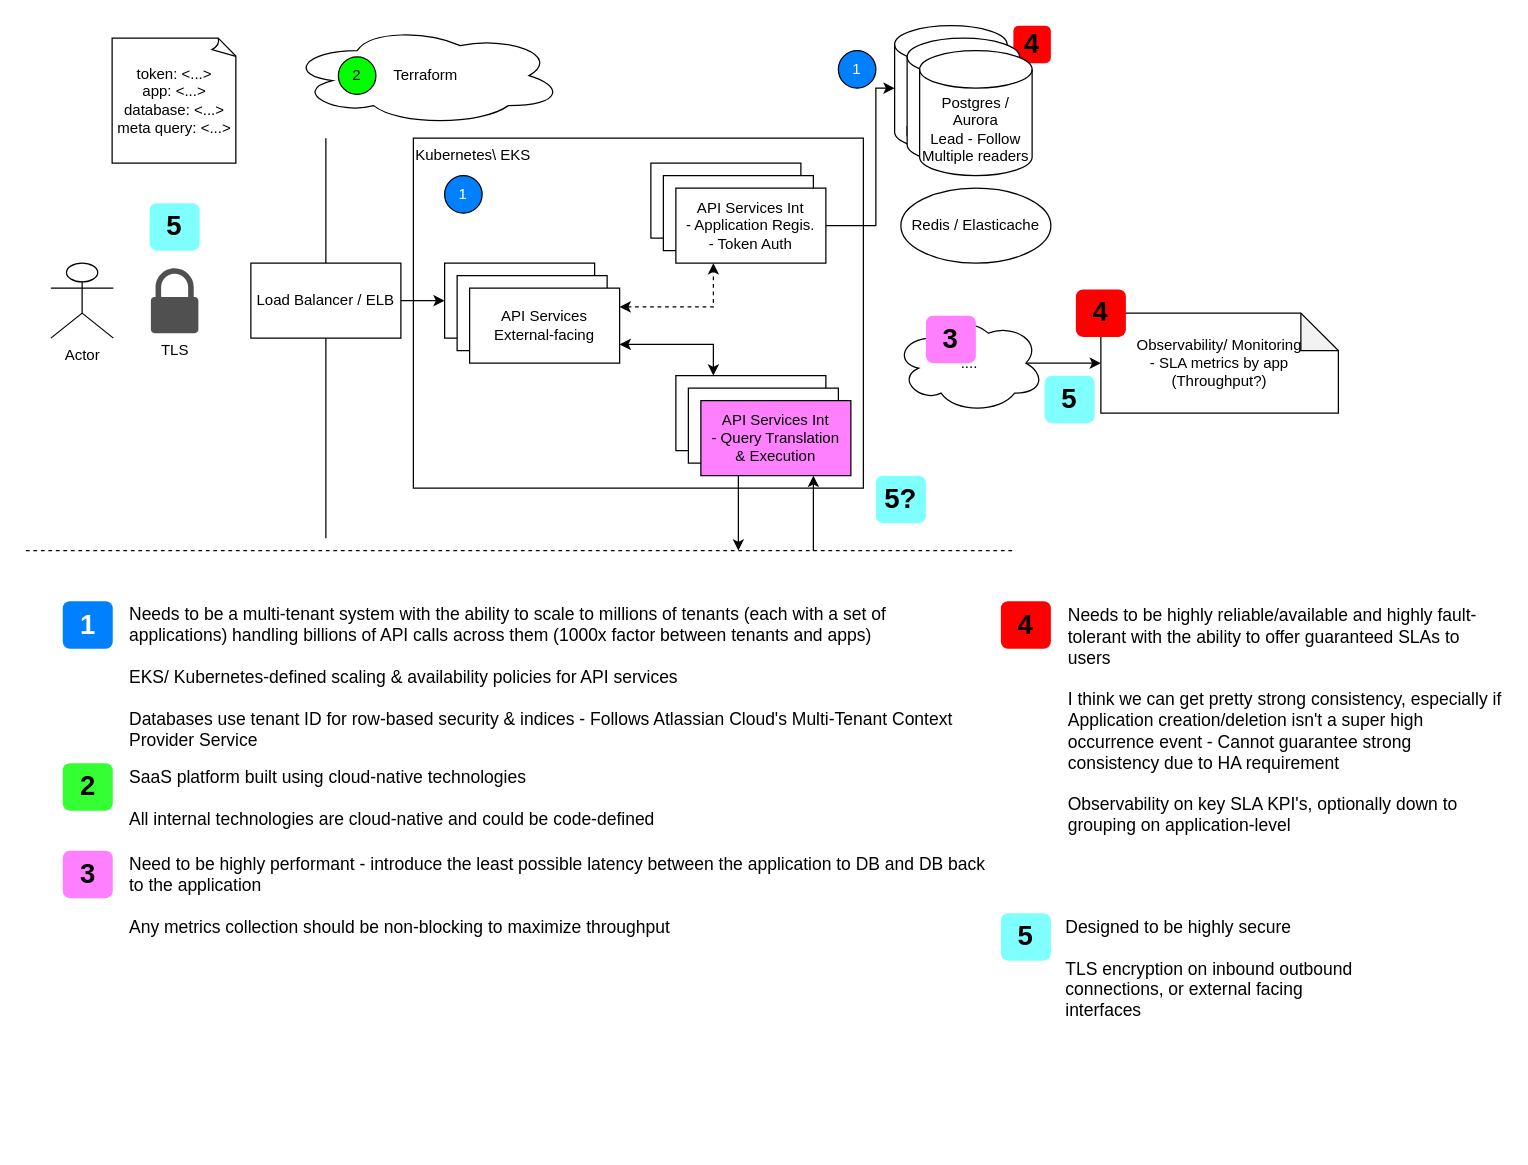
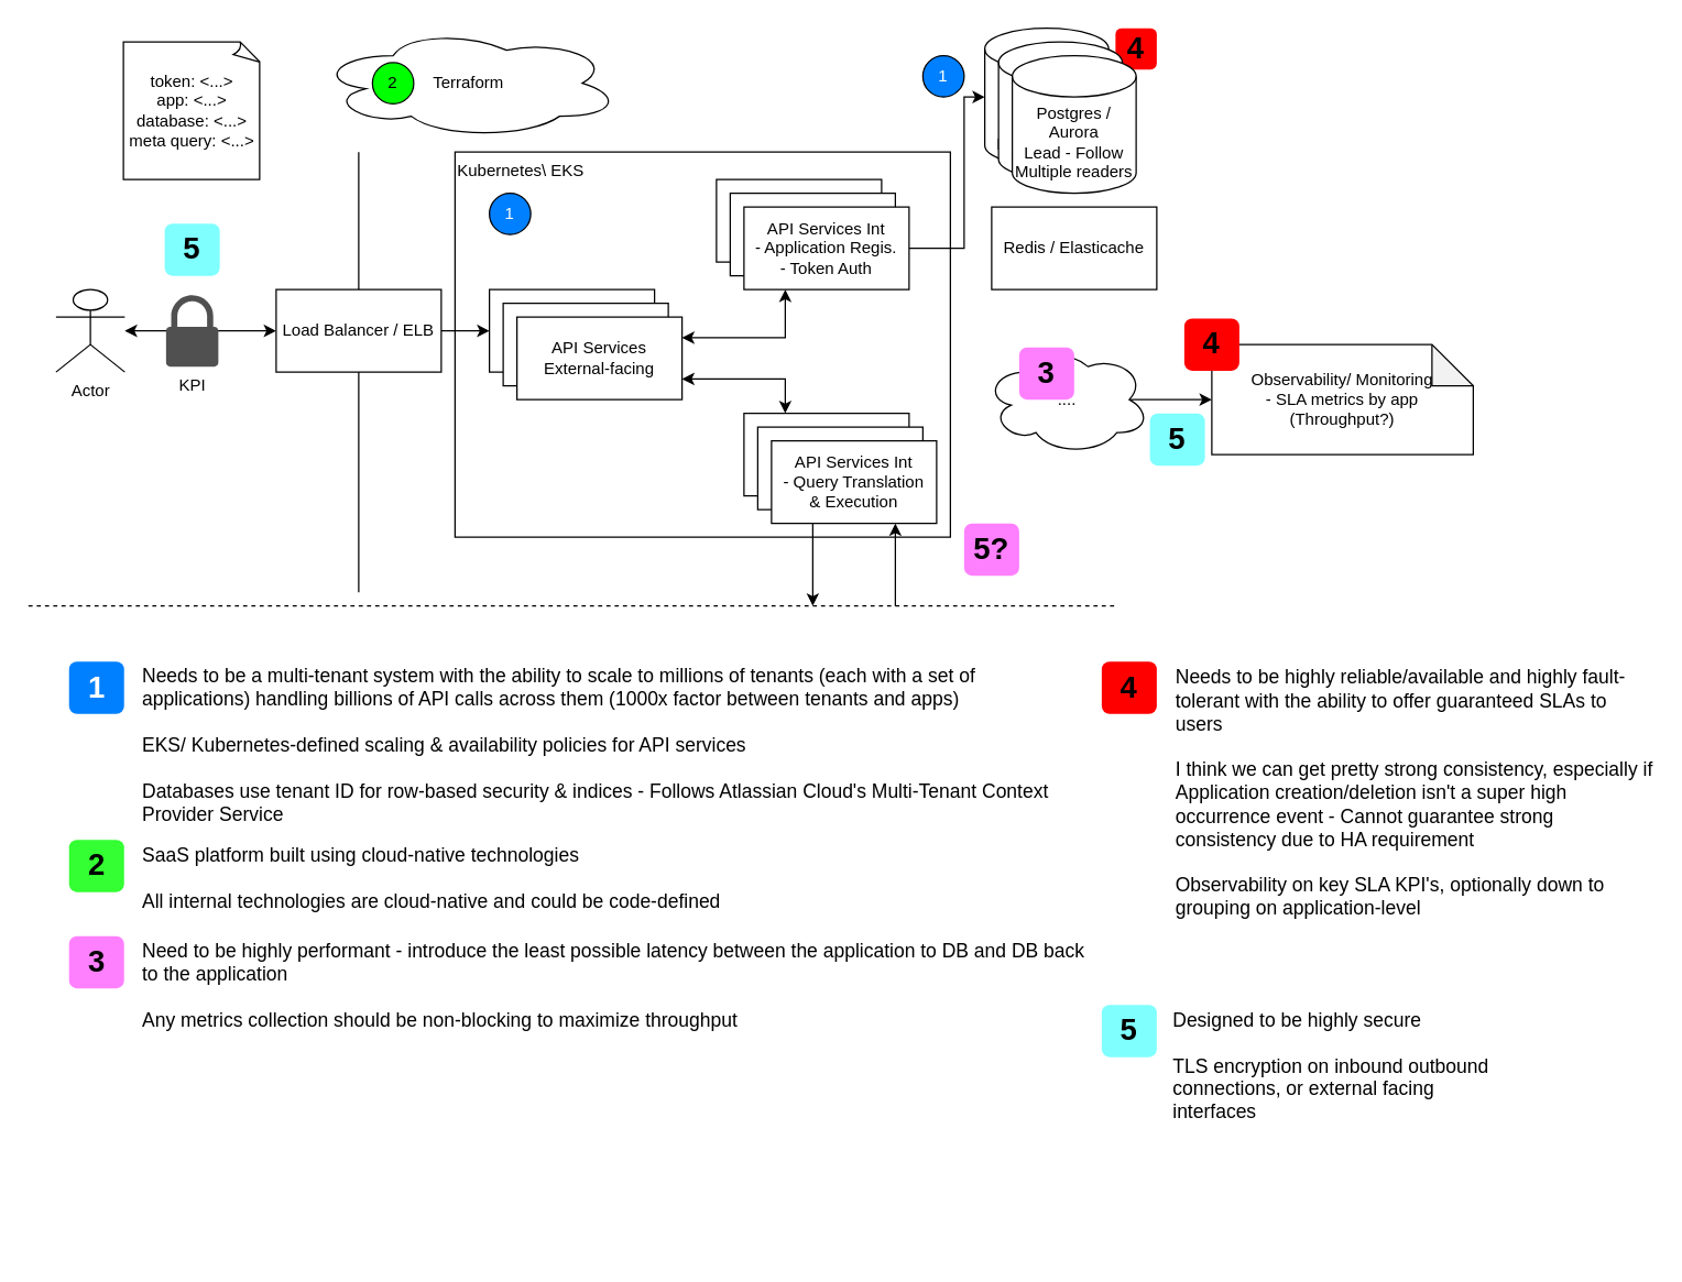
  <mxCell id="0" />
  <mxCell id="1" parent="0" />
  <mxCell id="2" value="Kubernetes\ EKS" style="rounded=0;whiteSpace=wrap;html=1;verticalAlign=top;align=left;" parent="1" vertex="1"><mxGeometry x="330" y="110" width="360" height="280" as="geometry" /></mxCell>
  <mxCell id="3" value="API Services" style="rounded=0;whiteSpace=wrap;html=1;" parent="1" vertex="1"><mxGeometry x="520" y="130" width="120" height="60" as="geometry" /></mxCell>
  <mxCell id="4" value="" style="endArrow=none;html=1;rounded=0;" parent="1" edge="1"><mxGeometry width="50" height="50" relative="1" as="geometry"><mxPoint x="260" y="430" as="sourcePoint" /><mxPoint x="260" y="110" as="targetPoint" /></mxGeometry></mxCell>
  <mxCell id="5" style="edgeStyle=orthogonalEdgeStyle;rounded=0;orthogonalLoop=1;jettySize=auto;html=1;exitX=1;exitY=0.5;exitDx=0;exitDy=0;entryX=0;entryY=0.5;entryDx=0;entryDy=0;" parent="1" source="6" target="8" edge="1"><mxGeometry relative="1" as="geometry" /></mxCell>
  <mxCell id="6" value="Load Balancer / ELB" style="rounded=0;whiteSpace=wrap;html=1;" parent="1" vertex="1"><mxGeometry x="200" y="210" width="120" height="60" as="geometry" /></mxCell>
  <mxCell id="7" value="Actor" style="shape=umlActor;verticalLabelPosition=bottom;verticalAlign=top;html=1;outlineConnect=0;" parent="1" vertex="1"><mxGeometry x="40" y="210" width="50" height="60" as="geometry" /></mxCell>
  <mxCell id="8" value="API Services" style="rounded=0;whiteSpace=wrap;html=1;" parent="1" vertex="1"><mxGeometry x="355" y="210" width="120" height="60" as="geometry" /></mxCell>
  <mxCell id="9" value="API Services" style="rounded=0;whiteSpace=wrap;html=1;" parent="1" vertex="1"><mxGeometry x="365" y="220" width="120" height="60" as="geometry" /></mxCell>
  <mxCell id="10" value="API Services&lt;br&gt;External-facing" style="rounded=0;whiteSpace=wrap;html=1;" parent="1" vertex="1"><mxGeometry x="375" y="230" width="120" height="60" as="geometry" /></mxCell>
  <mxCell id="11" value="API Services" style="rounded=0;whiteSpace=wrap;html=1;" parent="1" vertex="1"><mxGeometry x="530" y="140" width="120" height="60" as="geometry" /></mxCell>
  <mxCell id="12" style="edgeStyle=orthogonalEdgeStyle;rounded=0;orthogonalLoop=1;jettySize=auto;html=1;exitX=1;exitY=0.5;exitDx=0;exitDy=0;entryX=0;entryY=0.5;entryDx=0;entryDy=0;entryPerimeter=0;" parent="1" source="13" target="14" edge="1"><mxGeometry relative="1" as="geometry"><Array as="points"><mxPoint x="700" y="180" /><mxPoint x="700" y="70" /></Array></mxGeometry></mxCell>
  <mxCell id="13" value="API Services Int&lt;br&gt;- Application Regis.&lt;br&gt;- Token Auth" style="rounded=0;whiteSpace=wrap;html=1;" parent="1" vertex="1"><mxGeometry x="540" y="150" width="120" height="60" as="geometry" /></mxCell>
  <mxCell id="14" value="&lt;div&gt;Postgres / Aurora &lt;br&gt;&lt;/div&gt;&lt;div&gt;&lt;br&gt;&lt;/div&gt;Lead - Follow" style="shape=cylinder3;whiteSpace=wrap;html=1;boundedLbl=1;backgroundOutline=1;size=15;" parent="1" vertex="1"><mxGeometry x="715" y="20" width="90" height="100" as="geometry" /></mxCell>
- <mxCell id="16" value="&lt;div&gt;TLS&lt;/div&gt;" style="sketch=0;pointerEvents=1;shadow=0;dashed=0;html=1;strokeColor=none;fillColor=#505050;labelPosition=center;verticalLabelPosition=bottom;verticalAlign=top;outlineConnect=0;align=center;shape=mxgraph.office.security.lock_protected;" parent="1" vertex="1"><mxGeometry x="120" y="214" width="38" height="52" as="geometry" /></mxCell>
- <mxCell id="17" value="Redis / Elasticache" style="ellipse;whiteSpace=wrap;html=1;" parent="1" vertex="1"><mxGeometry x="720" y="150" width="120" height="60" as="geometry" /></mxCell>
+ <mxCell id="15" value="" style="endArrow=classic;startArrow=classic;html=1;rounded=0;entryX=0;entryY=0.5;entryDx=0;entryDy=0;" parent="1" source="7" target="6" edge="1"><mxGeometry width="50" height="50" relative="1" as="geometry"><mxPoint x="90" y="290" as="sourcePoint" /><mxPoint x="180" y="290" as="targetPoint" /></mxGeometry></mxCell>
+ <mxCell id="16" value="&lt;div&gt;KPI&lt;/div&gt;" style="sketch=0;pointerEvents=1;shadow=0;dashed=0;html=1;strokeColor=none;fillColor=#505050;labelPosition=center;verticalLabelPosition=bottom;verticalAlign=top;outlineConnect=0;align=center;shape=mxgraph.office.security.lock_protected;" parent="1" vertex="1"><mxGeometry x="120" y="214" width="38" height="52" as="geometry" /></mxCell>
+ <mxCell id="17" value="Redis / Elasticache" style="rounded=0;whiteSpace=wrap;html=1;" parent="1" vertex="1"><mxGeometry x="720" y="150" width="120" height="60" as="geometry" /></mxCell>
  <mxCell id="18" value="" style="rounded=0;whiteSpace=wrap;html=1;" parent="1" vertex="1"><mxGeometry x="540" y="300" width="120" height="60" as="geometry" /></mxCell>
  <mxCell id="19" value="" style="rounded=0;whiteSpace=wrap;html=1;" parent="1" vertex="1"><mxGeometry x="550" y="310" width="120" height="60" as="geometry" /></mxCell>
- <mxCell id="20" value="API Services Int&lt;br&gt;- Query Translation&lt;br&gt;&amp;amp; Execution" style="rounded=0;whiteSpace=wrap;html=1;fillColor=#ff80ff;" parent="1" vertex="1"><mxGeometry x="560" y="320" width="120" height="60" as="geometry" /></mxCell>
+ <mxCell id="20" value="API Services Int&lt;br&gt;- Query Translation&lt;br&gt;&amp;amp; Execution" style="rounded=0;whiteSpace=wrap;html=1;" parent="1" vertex="1"><mxGeometry x="560" y="320" width="120" height="60" as="geometry" /></mxCell>
  <mxCell id="21" value="" style="endArrow=none;dashed=1;html=1;rounded=0;" parent="1" edge="1"><mxGeometry width="50" height="50" relative="1" as="geometry"><mxPoint x="20" y="440" as="sourcePoint" /><mxPoint x="810" y="440" as="targetPoint" /></mxGeometry></mxCell>
  <mxCell id="22" value="" style="endArrow=classic;html=1;rounded=0;exitX=0.25;exitY=1;exitDx=0;exitDy=0;" parent="1" source="20" edge="1"><mxGeometry width="50" height="50" relative="1" as="geometry"><mxPoint x="560" y="450" as="sourcePoint" /><mxPoint x="590" y="440" as="targetPoint" /></mxGeometry></mxCell>
  <mxCell id="23" value="" style="endArrow=classic;html=1;rounded=0;entryX=0.75;entryY=1;entryDx=0;entryDy=0;" parent="1" target="20" edge="1"><mxGeometry width="50" height="50" relative="1" as="geometry"><mxPoint x="650" y="440" as="sourcePoint" /><mxPoint x="680" y="400" as="targetPoint" /></mxGeometry></mxCell>
  <mxCell id="24" value="1" style="ellipse;whiteSpace=wrap;html=1;aspect=fixed;fontColor=#ffffff;fillColor=#0080ff;" parent="1" vertex="1"><mxGeometry x="355" y="140" width="30" height="30" as="geometry" /></mxCell>
  <mxCell id="25" value="1" style="ellipse;whiteSpace=wrap;html=1;aspect=fixed;fillColor=#0080ff;fontColor=#ffffff;" parent="1" vertex="1"><mxGeometry x="670" y="40" width="30" height="30" as="geometry" /></mxCell>
  <mxCell id="26" value="&lt;div&gt;Observability/ Monitoring&lt;/div&gt;&lt;div&gt;- SLA metrics by app (Throughput?)&lt;br&gt;&lt;/div&gt;" style="shape=note;whiteSpace=wrap;html=1;backgroundOutline=1;darkOpacity=0.05;" parent="1" vertex="1"><mxGeometry x="880" y="250" width="190" height="80" as="geometry" /></mxCell>
  <mxCell id="27" style="edgeStyle=orthogonalEdgeStyle;rounded=0;orthogonalLoop=1;jettySize=auto;html=1;exitX=0.875;exitY=0.5;exitDx=0;exitDy=0;exitPerimeter=0;entryX=0;entryY=0.5;entryDx=0;entryDy=0;entryPerimeter=0;" parent="1" source="28" target="26" edge="1"><mxGeometry relative="1" as="geometry" /></mxCell>
  <mxCell id="28" value="...." style="ellipse;shape=cloud;whiteSpace=wrap;html=1;" parent="1" vertex="1"><mxGeometry x="715" y="250" width="120" height="80" as="geometry" /></mxCell>
  <mxCell id="29" value="1" style="rounded=1;whiteSpace=wrap;html=1;fillColor=#0080FF;strokeColor=none;fontColor=#FFFFFF;fontStyle=1;fontSize=22;labelBackgroundColor=none;" parent="1" vertex="1"><mxGeometry x="49.5" y="480.5" width="40" height="38" as="geometry" /></mxCell>
  <mxCell id="30" value="&lt;div&gt;&lt;font face=&quot;arial, sans-serif&quot; color=&quot;#000000&quot;&gt;Needs to be a multi-tenant system with the ability to scale to millions of tenants (each with a set of&amp;nbsp; applications) handling billions of API calls across them (1000x factor between tenants and apps)&lt;br&gt;&lt;/font&gt;&lt;/div&gt;&lt;div&gt;&lt;font face=&quot;arial, sans-serif&quot; color=&quot;#000000&quot;&gt;&lt;br&gt;&lt;/font&gt;&lt;/div&gt;&lt;div&gt;&lt;font face=&quot;arial, sans-serif&quot; color=&quot;#000000&quot;&gt;EKS/ Kubernetes-defined scaling &amp;amp; availability policies for API services&lt;br&gt;&lt;br&gt;Databases use tenant ID for row-based security &amp;amp; indices - Follows Atlassian Cloud's Multi-Tenant Context Provider Service&lt;br&gt;&lt;/font&gt;&lt;/div&gt;" style="text;html=1;align=left;verticalAlign=top;spacingTop=-4;fontSize=14;labelBackgroundColor=none;whiteSpace=wrap;" parent="1" vertex="1"><mxGeometry x="101" y="480" width="689" height="118" as="geometry" /></mxCell>
  <mxCell id="31" value="Terraform" style="ellipse;shape=cloud;whiteSpace=wrap;html=1;fontColor=#000000;fillColor=#ffffff;" parent="1" vertex="1"><mxGeometry x="230" y="20" width="220" height="80" as="geometry" /></mxCell>
  <mxCell id="32" value="&lt;div&gt;2&lt;/div&gt;" style="ellipse;whiteSpace=wrap;html=1;aspect=fixed;fontColor=#000000;fillColor=#00ff00;" parent="1" vertex="1"><mxGeometry x="270" y="45" width="30" height="30" as="geometry" /></mxCell>
  <mxCell id="33" value="2" style="rounded=1;whiteSpace=wrap;html=1;fillColor=#33FF33;strokeColor=none;fontColor=#000000;fontStyle=1;fontSize=22;labelBackgroundColor=none;" parent="1" vertex="1"><mxGeometry x="49.5" y="610" width="40" height="38" as="geometry" /></mxCell>
  <mxCell id="34" value="&lt;div&gt;&lt;font face=&quot;arial, sans-serif&quot; color=&quot;#000000&quot;&gt;SaaS &lt;span class=&quot;gmail-il&quot;&gt;platform&lt;/span&gt; built using cloud-native technologies&lt;/font&gt;&lt;br&gt;&lt;/div&gt;&lt;div&gt;&lt;font face=&quot;arial, sans-serif&quot; color=&quot;#000000&quot;&gt;&lt;br&gt;&lt;/font&gt;&lt;/div&gt;&lt;div&gt;&lt;font face=&quot;arial, sans-serif&quot; color=&quot;#000000&quot;&gt;All internal technologies are cloud-native and could be code-defined&lt;br&gt;&lt;/font&gt;&lt;/div&gt;" style="text;html=1;align=left;verticalAlign=top;spacingTop=-4;fontSize=14;labelBackgroundColor=none;whiteSpace=wrap;" parent="1" vertex="1"><mxGeometry x="101" y="610" width="689" height="70" as="geometry" /></mxCell>
  <mxCell id="35" value="3" style="rounded=1;whiteSpace=wrap;html=1;fillColor=#ff80ff;strokeColor=none;fontColor=#000000;fontStyle=1;fontSize=22;labelBackgroundColor=none;" parent="1" vertex="1"><mxGeometry x="49.5" y="680" width="40" height="38" as="geometry" /></mxCell>
  <mxCell id="36" value="&lt;div&gt;&lt;font face=&quot;arial, sans-serif&quot; color=&quot;#000000&quot;&gt;Need to be highly performant - introduce the least possible latency between the application to DB and DB back to the application&lt;/font&gt;&lt;/div&gt;&lt;div&gt;&lt;font face=&quot;arial, sans-serif&quot; color=&quot;#000000&quot;&gt;&lt;br&gt;&lt;/font&gt;&lt;/div&gt;&lt;div&gt;&lt;font face=&quot;arial, sans-serif&quot;&gt;Any metrics collection should be non-blocking to maximize throughput&lt;/font&gt;&lt;font face=&quot;arial, sans-serif&quot; color=&quot;#000000&quot;&gt;&lt;br&gt;&lt;/font&gt;&lt;/div&gt;" style="text;html=1;align=left;verticalAlign=top;spacingTop=-4;fontSize=14;labelBackgroundColor=none;whiteSpace=wrap;" parent="1" vertex="1"><mxGeometry x="101" y="680" width="689" height="70" as="geometry" /></mxCell>
  <mxCell id="37" value="3" style="rounded=1;whiteSpace=wrap;html=1;fillColor=#ff80ff;strokeColor=none;fontColor=#000000;fontStyle=1;fontSize=22;labelBackgroundColor=none;" parent="1" vertex="1"><mxGeometry x="740" y="252" width="40" height="38" as="geometry" /></mxCell>
  <mxCell id="38" value="4" style="rounded=1;whiteSpace=wrap;html=1;fillColor=#ff0000;strokeColor=none;fontColor=#000000;fontStyle=1;fontSize=22;labelBackgroundColor=none;" parent="1" vertex="1"><mxGeometry x="800" y="480.5" width="40" height="38" as="geometry" /></mxCell>
  <mxCell id="39" value="&lt;div&gt;&lt;font face=&quot;arial, sans-serif&quot; color=&quot;#000000&quot;&gt;Needs to be highly reliable/available and highly fault-tolerant with the ability to offer guaranteed SLAs to users&lt;/font&gt;&lt;/div&gt;&lt;div&gt;&lt;font face=&quot;arial, sans-serif&quot; color=&quot;#000000&quot;&gt;&lt;br&gt;&lt;/font&gt;&lt;/div&gt;&lt;div&gt;&lt;font face=&quot;arial, sans-serif&quot;&gt;I think we can get pretty strong consistency, especially if Application creation/deletion isn't a super high occurrence event&lt;/font&gt;&lt;font face=&quot;arial, sans-serif&quot; color=&quot;#000000&quot;&gt; - Cannot guarantee strong consistency due to HA requirement&lt;br&gt;&lt;/font&gt;&lt;/div&gt;&lt;div&gt;&lt;font face=&quot;arial, sans-serif&quot; color=&quot;#000000&quot;&gt;&lt;br&gt;&lt;/font&gt;&lt;/div&gt;&lt;div&gt;&lt;font face=&quot;arial, sans-serif&quot; color=&quot;#000000&quot;&gt;Observability on key SLA KPI's, optionally down to grouping on application-level&lt;br&gt;&lt;/font&gt;&lt;/div&gt;" style="text;html=1;align=left;verticalAlign=top;spacingTop=-4;fontSize=14;labelBackgroundColor=none;whiteSpace=wrap;" parent="1" vertex="1"><mxGeometry x="851.5" y="480.5" width="348.5" height="209.5" as="geometry" /></mxCell>
  <mxCell id="40" value="4" style="rounded=1;whiteSpace=wrap;html=1;fillColor=#ff0000;strokeColor=none;fontColor=#000000;fontStyle=1;fontSize=22;labelBackgroundColor=none;" parent="1" vertex="1"><mxGeometry x="860" y="231" width="40" height="38" as="geometry" /></mxCell>
  <mxCell id="41" value="4" style="rounded=1;whiteSpace=wrap;html=1;fillColor=#ff0000;strokeColor=none;fontColor=#000000;fontStyle=1;fontSize=22;labelBackgroundColor=none;" parent="1" vertex="1"><mxGeometry x="810" y="20" width="30" height="30" as="geometry" /></mxCell>
  <mxCell id="42" value="5" style="rounded=1;whiteSpace=wrap;html=1;fillColor=#80ffff;strokeColor=none;fontColor=#000000;fontStyle=1;fontSize=22;labelBackgroundColor=none;" parent="1" vertex="1"><mxGeometry x="800" y="730" width="40" height="38" as="geometry" /></mxCell>
  <mxCell id="43" value="&lt;div&gt;&lt;font face=&quot;arial, sans-serif&quot; color=&quot;#000000&quot;&gt;Designed to be highly secure&lt;/font&gt;&lt;/div&gt;&lt;div&gt;&lt;font face=&quot;arial, sans-serif&quot; color=&quot;#000000&quot;&gt;&lt;br&gt;&lt;/font&gt;&lt;/div&gt;&lt;div&gt;TLS encryption on inbound outbound connections, or external facing interfaces&lt;/div&gt;&lt;div&gt;&lt;br&gt;&lt;/div&gt;&lt;div&gt;&lt;br&gt;&lt;/div&gt;" style="text;html=1;align=left;verticalAlign=top;spacingTop=-4;fontSize=14;labelBackgroundColor=none;whiteSpace=wrap;" parent="1" vertex="1"><mxGeometry x="850" y="730" width="240" height="180" as="geometry" /></mxCell>
  <mxCell id="44" value="5" style="rounded=1;whiteSpace=wrap;html=1;fillColor=#80ffff;strokeColor=none;fontColor=#000000;fontStyle=1;fontSize=22;labelBackgroundColor=none;" parent="1" vertex="1"><mxGeometry x="119" y="162" width="40" height="38" as="geometry" /></mxCell>
- <mxCell id="45" value="5?" style="rounded=1;whiteSpace=wrap;html=1;fillColor=#80ffff;strokeColor=none;fontColor=#000000;fontStyle=1;fontSize=22;labelBackgroundColor=none;" parent="1" vertex="1"><mxGeometry x="700" y="380" width="40" height="38" as="geometry" /></mxCell>
+ <mxCell id="45" value="5?" style="rounded=1;whiteSpace=wrap;html=1;fillColor=#ff80ff;strokeColor=none;fontColor=#000000;fontStyle=1;fontSize=22;labelBackgroundColor=none;" parent="1" vertex="1"><mxGeometry x="700" y="380" width="40" height="38" as="geometry" /></mxCell>
  <mxCell id="46" value="5" style="rounded=1;whiteSpace=wrap;html=1;fillColor=#80ffff;strokeColor=none;fontColor=#000000;fontStyle=1;fontSize=22;labelBackgroundColor=none;" parent="1" vertex="1"><mxGeometry x="835" y="300" width="40" height="38" as="geometry" /></mxCell>
  <mxCell id="47" value="&lt;div&gt;token: &amp;lt;...&amp;gt;&lt;/div&gt;&lt;div&gt;app: &amp;lt;...&amp;gt;&lt;br&gt;&lt;/div&gt;database: &amp;lt;...&amp;gt;&lt;br&gt;meta query: &amp;lt;...&amp;gt;" style="whiteSpace=wrap;html=1;shape=mxgraph.basic.document" vertex="1" parent="1"><mxGeometry x="89" y="30" width="100" height="100" as="geometry" /></mxCell>
  <mxCell id="48" value="&lt;div&gt;Postgres / Aurora &lt;br&gt;&lt;/div&gt;&lt;div&gt;&lt;br&gt;&lt;/div&gt;Lead - Follow" style="shape=cylinder3;whiteSpace=wrap;html=1;boundedLbl=1;backgroundOutline=1;size=15;" vertex="1" parent="1"><mxGeometry x="725" y="30" width="90" height="100" as="geometry" /></mxCell>
  <mxCell id="49" value="&lt;div&gt;Postgres / Aurora &lt;br&gt;&lt;/div&gt;Lead - Follow&lt;br&gt;Multiple readers" style="shape=cylinder3;whiteSpace=wrap;html=1;boundedLbl=1;backgroundOutline=1;size=15;" vertex="1" parent="1"><mxGeometry x="735" y="40" width="90" height="100" as="geometry" /></mxCell>
  <mxCell id="50" value="" style="endArrow=classic;startArrow=classic;html=1;rounded=0;exitX=1;exitY=0.75;exitDx=0;exitDy=0;entryX=0.25;entryY=0;entryDx=0;entryDy=0;" edge="1" parent="1" source="10" target="18"><mxGeometry width="50" height="50" relative="1" as="geometry"><mxPoint x="470" y="360" as="sourcePoint" /><mxPoint x="520" y="310" as="targetPoint" /><Array as="points"><mxPoint x="570" y="275" /></Array></mxGeometry></mxCell>
- <mxCell id="51" value="" style="endArrow=classic;startArrow=classic;html=1;rounded=0;exitX=1;exitY=0.25;exitDx=0;exitDy=0;entryX=0.25;entryY=1;entryDx=0;entryDy=0;dashed=1;" edge="1" parent="1" source="10" target="13"><mxGeometry width="50" height="50" relative="1" as="geometry"><mxPoint x="700" y="270" as="sourcePoint" /><mxPoint x="750" y="220" as="targetPoint" /><Array as="points"><mxPoint x="570" y="245" /></Array></mxGeometry></mxCell>
+ <mxCell id="51" value="" style="endArrow=classic;startArrow=classic;html=1;rounded=0;exitX=1;exitY=0.25;exitDx=0;exitDy=0;entryX=0.25;entryY=1;entryDx=0;entryDy=0;" edge="1" parent="1" source="10" target="13"><mxGeometry width="50" height="50" relative="1" as="geometry"><mxPoint x="700" y="270" as="sourcePoint" /><mxPoint x="750" y="220" as="targetPoint" /><Array as="points"><mxPoint x="570" y="245" /></Array></mxGeometry></mxCell>
